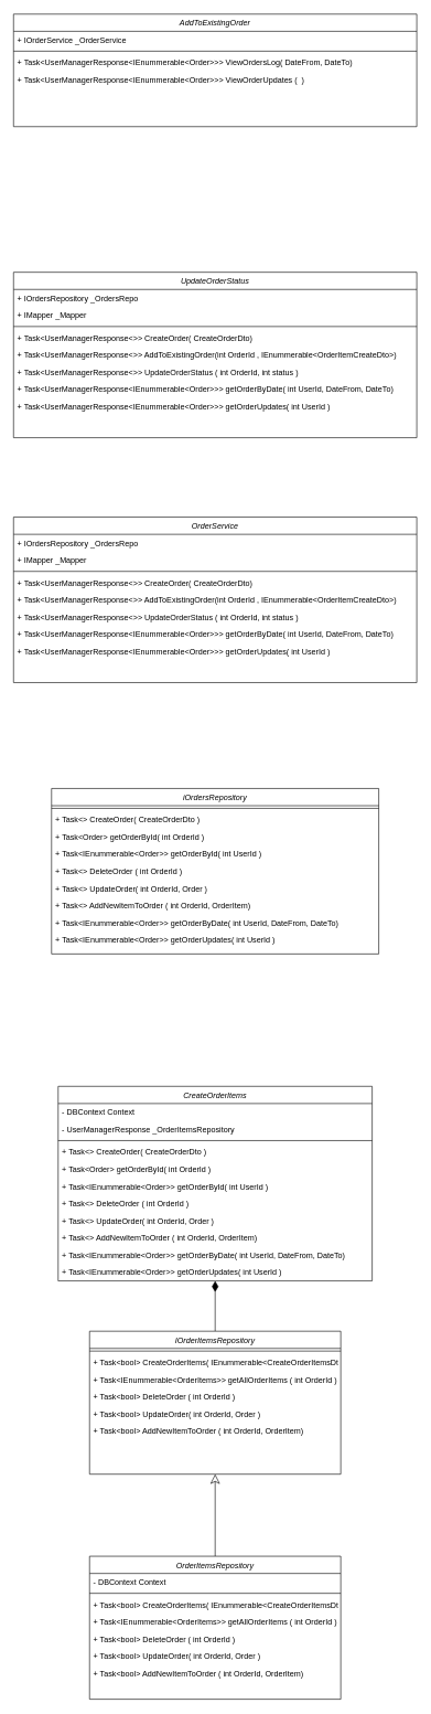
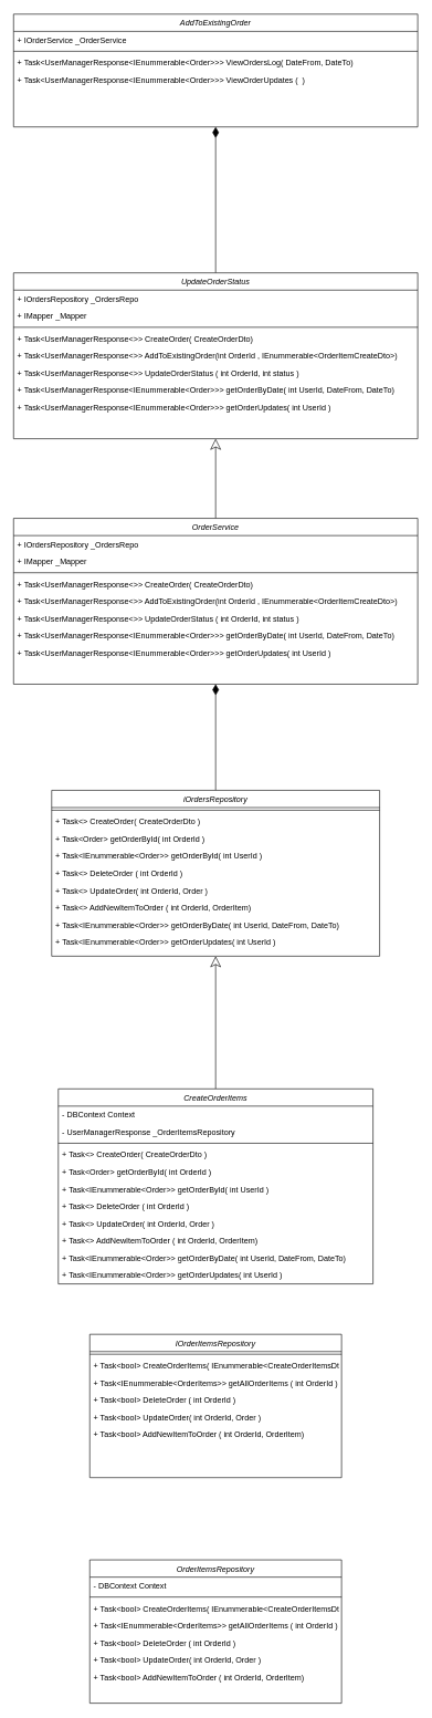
  <mxCell id="0" />
  <mxCell id="1" parent="0" />
- <mxCell id="2" style="edgeStyle=orthogonalEdgeStyle;rounded=0;orthogonalLoop=1;jettySize=auto;html=1;exitX=0.5;exitY=0;exitDx=0;exitDy=0;entryX=0.5;entryY=1;entryDx=0;entryDy=0;endArrow=classic;endFill=0;endSize=12;fontSize=14;" edge="1" parent="1" source="3" target="25"><mxGeometry relative="1" as="geometry" /></mxCell>
  <mxCell id="3" value="OrderItemsRepository" style="swimlane;fontStyle=2;align=center;verticalAlign=top;childLayout=stackLayout;horizontal=1;startSize=26;horizontalStack=0;resizeParent=1;resizeLast=0;collapsible=1;marginBottom=0;rounded=0;shadow=0;strokeWidth=1;" vertex="1" parent="1"><mxGeometry x="135" y="2350" width="380" height="216" as="geometry"><mxRectangle x="230" y="140" width="160" height="26" as="alternateBounds" /></mxGeometry></mxCell>
  <mxCell id="4" value="- DBContext Context" style="text;align=left;verticalAlign=top;spacingLeft=4;spacingRight=4;overflow=hidden;rotatable=0;points=[[0,0.5],[1,0.5]];portConstraint=eastwest;rounded=0;shadow=0;html=0;" vertex="1" parent="3"><mxGeometry y="26" width="380" height="26" as="geometry" /></mxCell>
  <mxCell id="5" value="" style="line;html=1;strokeWidth=1;align=left;verticalAlign=middle;spacingTop=-1;spacingLeft=3;spacingRight=3;rotatable=0;labelPosition=right;points=[];portConstraint=eastwest;" vertex="1" parent="3"><mxGeometry y="52" width="380" height="8" as="geometry" /></mxCell>
  <mxCell id="6" value="+ Task&lt;bool&gt; CreateOrderItems( IEnummerable&lt;CreateOrderItemsDto&gt;)" style="text;align=left;verticalAlign=top;spacingLeft=4;spacingRight=4;overflow=hidden;rotatable=0;points=[[0,0.5],[1,0.5]];portConstraint=eastwest;rounded=0;shadow=0;html=0;" vertex="1" parent="3"><mxGeometry y="60" width="380" height="26" as="geometry" /></mxCell>
  <mxCell id="7" value="+ Task&lt;IEnummerable&lt;OrderItems&gt;&gt; getAllOrderItems ( int OrderId )" style="text;align=left;verticalAlign=top;spacingLeft=4;spacingRight=4;overflow=hidden;rotatable=0;points=[[0,0.5],[1,0.5]];portConstraint=eastwest;rounded=0;shadow=0;html=0;" vertex="1" parent="3"><mxGeometry y="86" width="380" height="26" as="geometry" /></mxCell>
  <mxCell id="8" value="+ Task&lt;bool&gt; DeleteOrder ( int OrderId )" style="text;align=left;verticalAlign=top;spacingLeft=4;spacingRight=4;overflow=hidden;rotatable=0;points=[[0,0.5],[1,0.5]];portConstraint=eastwest;rounded=0;shadow=0;html=0;" vertex="1" parent="3"><mxGeometry y="112" width="380" height="26" as="geometry" /></mxCell>
  <mxCell id="9" value="+ Task&lt;bool&gt; UpdateOrder( int OrderId, Order )" style="text;align=left;verticalAlign=top;spacingLeft=4;spacingRight=4;overflow=hidden;rotatable=0;points=[[0,0.5],[1,0.5]];portConstraint=eastwest;rounded=0;shadow=0;html=0;" vertex="1" parent="3"><mxGeometry y="138" width="380" height="26" as="geometry" /></mxCell>
  <mxCell id="10" value="+ Task&lt;bool&gt; AddNewItemToOrder ( int OrderId, OrderItem)" style="text;align=left;verticalAlign=top;spacingLeft=4;spacingRight=4;overflow=hidden;rotatable=0;points=[[0,0.5],[1,0.5]];portConstraint=eastwest;rounded=0;shadow=0;html=0;" vertex="1" parent="3"><mxGeometry y="164" width="380" height="26" as="geometry" /></mxCell>
+ <mxCell id="11" style="edgeStyle=orthogonalEdgeStyle;rounded=0;orthogonalLoop=1;jettySize=auto;html=1;endArrow=classic;endFill=0;endSize=14;fontSize=14;entryX=0.5;entryY=1;entryDx=0;entryDy=0;" edge="1" parent="1" source="12" target="33"><mxGeometry relative="1" as="geometry"><mxPoint x="325" y="1510" as="targetPoint" /></mxGeometry></mxCell>
  <mxCell id="12" value="CreateOrderItems" style="swimlane;fontStyle=2;align=center;verticalAlign=top;childLayout=stackLayout;horizontal=1;startSize=26;horizontalStack=0;resizeParent=1;resizeLast=0;collapsible=1;marginBottom=0;rounded=0;shadow=0;strokeWidth=1;" vertex="1" parent="1"><mxGeometry x="87.5" y="1640" width="475" height="294" as="geometry"><mxRectangle x="230" y="140" width="160" height="26" as="alternateBounds" /></mxGeometry></mxCell>
  <mxCell id="13" value="- DBContext Context" style="text;align=left;verticalAlign=top;spacingLeft=4;spacingRight=4;overflow=hidden;rotatable=0;points=[[0,0.5],[1,0.5]];portConstraint=eastwest;rounded=0;shadow=0;html=0;" vertex="1" parent="12"><mxGeometry y="26" width="475" height="26" as="geometry" /></mxCell>
  <mxCell id="14" value="- UserManagerResponse _OrderItemsRepository" style="text;align=left;verticalAlign=top;spacingLeft=4;spacingRight=4;overflow=hidden;rotatable=0;points=[[0,0.5],[1,0.5]];portConstraint=eastwest;rounded=0;shadow=0;html=0;" vertex="1" parent="12"><mxGeometry y="52" width="475" height="26" as="geometry" /></mxCell>
  <mxCell id="15" value="" style="line;html=1;strokeWidth=1;align=left;verticalAlign=middle;spacingTop=-1;spacingLeft=3;spacingRight=3;rotatable=0;labelPosition=right;points=[];portConstraint=eastwest;" vertex="1" parent="12"><mxGeometry y="78" width="475" height="8" as="geometry" /></mxCell>
  <mxCell id="16" value="+ Task&lt;&gt; CreateOrder( CreateOrderDto )" style="text;align=left;verticalAlign=top;spacingLeft=4;spacingRight=4;overflow=hidden;rotatable=0;points=[[0,0.5],[1,0.5]];portConstraint=eastwest;rounded=0;shadow=0;html=0;" vertex="1" parent="12"><mxGeometry y="86" width="475" height="26" as="geometry" /></mxCell>
  <mxCell id="17" value="+ Task&lt;Order&gt; getOrderById( int OrderId )" style="text;align=left;verticalAlign=top;spacingLeft=4;spacingRight=4;overflow=hidden;rotatable=0;points=[[0,0.5],[1,0.5]];portConstraint=eastwest;rounded=0;shadow=0;html=0;" vertex="1" parent="12"><mxGeometry y="112" width="475" height="26" as="geometry" /></mxCell>
  <mxCell id="18" value="+ Task&lt;IEnummerable&lt;Order&gt;&gt; getOrderById( int UserId )" style="text;align=left;verticalAlign=top;spacingLeft=4;spacingRight=4;overflow=hidden;rotatable=0;points=[[0,0.5],[1,0.5]];portConstraint=eastwest;rounded=0;shadow=0;html=0;" vertex="1" parent="12"><mxGeometry y="138" width="475" height="26" as="geometry" /></mxCell>
  <mxCell id="19" value="+ Task&lt;&gt; DeleteOrder ( int OrderId )" style="text;align=left;verticalAlign=top;spacingLeft=4;spacingRight=4;overflow=hidden;rotatable=0;points=[[0,0.5],[1,0.5]];portConstraint=eastwest;rounded=0;shadow=0;html=0;" vertex="1" parent="12"><mxGeometry y="164" width="475" height="26" as="geometry" /></mxCell>
  <mxCell id="20" value="+ Task&lt;&gt; UpdateOrder( int OrderId, Order )" style="text;align=left;verticalAlign=top;spacingLeft=4;spacingRight=4;overflow=hidden;rotatable=0;points=[[0,0.5],[1,0.5]];portConstraint=eastwest;rounded=0;shadow=0;html=0;" vertex="1" parent="12"><mxGeometry y="190" width="475" height="26" as="geometry" /></mxCell>
  <mxCell id="21" value="+ Task&lt;&gt; AddNewItemToOrder ( int OrderId, OrderItem)" style="text;align=left;verticalAlign=top;spacingLeft=4;spacingRight=4;overflow=hidden;rotatable=0;points=[[0,0.5],[1,0.5]];portConstraint=eastwest;rounded=0;shadow=0;html=0;" vertex="1" parent="12"><mxGeometry y="216" width="475" height="26" as="geometry" /></mxCell>
  <mxCell id="22" value="+ Task&lt;IEnummerable&lt;Order&gt;&gt; getOrderByDate( int UserId, DateFrom, DateTo)" style="text;align=left;verticalAlign=top;spacingLeft=4;spacingRight=4;overflow=hidden;rotatable=0;points=[[0,0.5],[1,0.5]];portConstraint=eastwest;rounded=0;shadow=0;html=0;" vertex="1" parent="12"><mxGeometry y="242" width="475" height="26" as="geometry" /></mxCell>
  <mxCell id="23" value="+ Task&lt;IEnummerable&lt;Order&gt;&gt; getOrderUpdates( int UserId )" style="text;align=left;verticalAlign=top;spacingLeft=4;spacingRight=4;overflow=hidden;rotatable=0;points=[[0,0.5],[1,0.5]];portConstraint=eastwest;rounded=0;shadow=0;html=0;" vertex="1" parent="12"><mxGeometry y="268" width="475" height="26" as="geometry" /></mxCell>
- <mxCell id="24" style="edgeStyle=orthogonalEdgeStyle;rounded=0;orthogonalLoop=1;jettySize=auto;html=1;exitX=0.5;exitY=0;exitDx=0;exitDy=0;endArrow=diamondThin;endFill=1;endSize=14;fontSize=14;entryX=0.5;entryY=1;entryDx=0;entryDy=0;" edge="1" parent="1" source="25" target="12"><mxGeometry relative="1" as="geometry"><mxPoint x="325" y="1910" as="targetPoint" /></mxGeometry></mxCell>
  <mxCell id="25" value="IOrderItemsRepository" style="swimlane;fontStyle=2;align=center;verticalAlign=top;childLayout=stackLayout;horizontal=1;startSize=26;horizontalStack=0;resizeParent=1;resizeLast=0;collapsible=1;marginBottom=0;rounded=0;shadow=0;strokeWidth=1;" vertex="1" parent="1"><mxGeometry x="135" y="2010" width="380" height="216" as="geometry"><mxRectangle x="230" y="140" width="160" height="26" as="alternateBounds" /></mxGeometry></mxCell>
  <mxCell id="26" value="" style="line;html=1;strokeWidth=1;align=left;verticalAlign=middle;spacingTop=-1;spacingLeft=3;spacingRight=3;rotatable=0;labelPosition=right;points=[];portConstraint=eastwest;" vertex="1" parent="25"><mxGeometry y="26" width="380" height="8" as="geometry" /></mxCell>
  <mxCell id="27" value="+ Task&lt;bool&gt; CreateOrderItems( IEnummerable&lt;CreateOrderItemsDto&gt;)" style="text;align=left;verticalAlign=top;spacingLeft=4;spacingRight=4;overflow=hidden;rotatable=0;points=[[0,0.5],[1,0.5]];portConstraint=eastwest;rounded=0;shadow=0;html=0;" vertex="1" parent="25"><mxGeometry y="34" width="380" height="26" as="geometry" /></mxCell>
  <mxCell id="28" value="+ Task&lt;IEnummerable&lt;OrderItems&gt;&gt; getAllOrderItems ( int OrderId )" style="text;align=left;verticalAlign=top;spacingLeft=4;spacingRight=4;overflow=hidden;rotatable=0;points=[[0,0.5],[1,0.5]];portConstraint=eastwest;rounded=0;shadow=0;html=0;" vertex="1" parent="25"><mxGeometry y="60" width="380" height="26" as="geometry" /></mxCell>
  <mxCell id="29" value="+ Task&lt;bool&gt; DeleteOrder ( int OrderId )" style="text;align=left;verticalAlign=top;spacingLeft=4;spacingRight=4;overflow=hidden;rotatable=0;points=[[0,0.5],[1,0.5]];portConstraint=eastwest;rounded=0;shadow=0;html=0;" vertex="1" parent="25"><mxGeometry y="86" width="380" height="26" as="geometry" /></mxCell>
  <mxCell id="30" value="+ Task&lt;bool&gt; UpdateOrder( int OrderId, Order )" style="text;align=left;verticalAlign=top;spacingLeft=4;spacingRight=4;overflow=hidden;rotatable=0;points=[[0,0.5],[1,0.5]];portConstraint=eastwest;rounded=0;shadow=0;html=0;" vertex="1" parent="25"><mxGeometry y="112" width="380" height="26" as="geometry" /></mxCell>
  <mxCell id="31" value="+ Task&lt;bool&gt; AddNewItemToOrder ( int OrderId, OrderItem)" style="text;align=left;verticalAlign=top;spacingLeft=4;spacingRight=4;overflow=hidden;rotatable=0;points=[[0,0.5],[1,0.5]];portConstraint=eastwest;rounded=0;shadow=0;html=0;" vertex="1" parent="25"><mxGeometry y="138" width="380" height="26" as="geometry" /></mxCell>
+ <mxCell id="32" style="edgeStyle=orthogonalEdgeStyle;rounded=0;orthogonalLoop=1;jettySize=auto;html=1;exitX=0.5;exitY=0;exitDx=0;exitDy=0;entryX=0.5;entryY=1;entryDx=0;entryDy=0;endArrow=diamondThin;endFill=1;endSize=14;fontSize=14;" edge="1" parent="1" source="33" target="44"><mxGeometry relative="1" as="geometry" /></mxCell>
  <mxCell id="33" value="iOrdersRepository" style="swimlane;fontStyle=2;align=center;verticalAlign=top;childLayout=stackLayout;horizontal=1;startSize=26;horizontalStack=0;resizeParent=1;resizeLast=0;collapsible=1;marginBottom=0;rounded=0;shadow=0;strokeWidth=1;" vertex="1" parent="1"><mxGeometry x="77.5" y="1190" width="495" height="250" as="geometry"><mxRectangle x="230" y="140" width="160" height="26" as="alternateBounds" /></mxGeometry></mxCell>
  <mxCell id="34" value="" style="line;html=1;strokeWidth=1;align=left;verticalAlign=middle;spacingTop=-1;spacingLeft=3;spacingRight=3;rotatable=0;labelPosition=right;points=[];portConstraint=eastwest;" vertex="1" parent="33"><mxGeometry y="26" width="495" height="8" as="geometry" /></mxCell>
  <mxCell id="35" value="+ Task&lt;&gt; CreateOrder( CreateOrderDto )" style="text;align=left;verticalAlign=top;spacingLeft=4;spacingRight=4;overflow=hidden;rotatable=0;points=[[0,0.5],[1,0.5]];portConstraint=eastwest;rounded=0;shadow=0;html=0;" vertex="1" parent="33"><mxGeometry y="34" width="495" height="26" as="geometry" /></mxCell>
  <mxCell id="36" value="+ Task&lt;Order&gt; getOrderById( int OrderId )" style="text;align=left;verticalAlign=top;spacingLeft=4;spacingRight=4;overflow=hidden;rotatable=0;points=[[0,0.5],[1,0.5]];portConstraint=eastwest;rounded=0;shadow=0;html=0;" vertex="1" parent="33"><mxGeometry y="60" width="495" height="26" as="geometry" /></mxCell>
  <mxCell id="37" value="+ Task&lt;IEnummerable&lt;Order&gt;&gt; getOrderById( int UserId )" style="text;align=left;verticalAlign=top;spacingLeft=4;spacingRight=4;overflow=hidden;rotatable=0;points=[[0,0.5],[1,0.5]];portConstraint=eastwest;rounded=0;shadow=0;html=0;" vertex="1" parent="33"><mxGeometry y="86" width="495" height="26" as="geometry" /></mxCell>
  <mxCell id="38" value="+ Task&lt;&gt; DeleteOrder ( int OrderId )" style="text;align=left;verticalAlign=top;spacingLeft=4;spacingRight=4;overflow=hidden;rotatable=0;points=[[0,0.5],[1,0.5]];portConstraint=eastwest;rounded=0;shadow=0;html=0;" vertex="1" parent="33"><mxGeometry y="112" width="495" height="26" as="geometry" /></mxCell>
  <mxCell id="39" value="+ Task&lt;&gt; UpdateOrder( int OrderId, Order )" style="text;align=left;verticalAlign=top;spacingLeft=4;spacingRight=4;overflow=hidden;rotatable=0;points=[[0,0.5],[1,0.5]];portConstraint=eastwest;rounded=0;shadow=0;html=0;" vertex="1" parent="33"><mxGeometry y="138" width="495" height="26" as="geometry" /></mxCell>
  <mxCell id="40" value="+ Task&lt;&gt; AddNewItemToOrder ( int OrderId, OrderItem)" style="text;align=left;verticalAlign=top;spacingLeft=4;spacingRight=4;overflow=hidden;rotatable=0;points=[[0,0.5],[1,0.5]];portConstraint=eastwest;rounded=0;shadow=0;html=0;" vertex="1" parent="33"><mxGeometry y="164" width="495" height="26" as="geometry" /></mxCell>
  <mxCell id="41" value="+ Task&lt;IEnummerable&lt;Order&gt;&gt; getOrderByDate( int UserId, DateFrom, DateTo)" style="text;align=left;verticalAlign=top;spacingLeft=4;spacingRight=4;overflow=hidden;rotatable=0;points=[[0,0.5],[1,0.5]];portConstraint=eastwest;rounded=0;shadow=0;html=0;" vertex="1" parent="33"><mxGeometry y="190" width="495" height="26" as="geometry" /></mxCell>
  <mxCell id="42" value="+ Task&lt;IEnummerable&lt;Order&gt;&gt; getOrderUpdates( int UserId )" style="text;align=left;verticalAlign=top;spacingLeft=4;spacingRight=4;overflow=hidden;rotatable=0;points=[[0,0.5],[1,0.5]];portConstraint=eastwest;rounded=0;shadow=0;html=0;" vertex="1" parent="33"><mxGeometry y="216" width="495" height="26" as="geometry" /></mxCell>
+ <mxCell id="43" style="edgeStyle=orthogonalEdgeStyle;rounded=0;orthogonalLoop=1;jettySize=auto;html=1;exitX=0.5;exitY=0;exitDx=0;exitDy=0;entryX=0.5;entryY=1;entryDx=0;entryDy=0;endArrow=classic;endFill=0;endSize=14;fontSize=14;" edge="1" parent="1" source="44" target="54"><mxGeometry relative="1" as="geometry" /></mxCell>
  <mxCell id="44" value="OrderService" style="swimlane;fontStyle=2;align=center;verticalAlign=top;childLayout=stackLayout;horizontal=1;startSize=26;horizontalStack=0;resizeParent=1;resizeLast=0;collapsible=1;marginBottom=0;rounded=0;shadow=0;strokeWidth=1;" vertex="1" parent="1"><mxGeometry x="20" y="780" width="610" height="250" as="geometry"><mxRectangle x="230" y="140" width="160" height="26" as="alternateBounds" /></mxGeometry></mxCell>
  <mxCell id="45" value="+ IOrdersRepository _OrdersRepo" style="text;align=left;verticalAlign=top;spacingLeft=4;spacingRight=4;overflow=hidden;rotatable=0;points=[[0,0.5],[1,0.5]];portConstraint=eastwest;rounded=0;shadow=0;html=0;" vertex="1" parent="44"><mxGeometry y="26" width="610" height="26" as="geometry" /></mxCell>
  <mxCell id="46" value="+ IMapper _Mapper" style="text;align=left;verticalAlign=top;spacingLeft=4;spacingRight=4;overflow=hidden;rotatable=0;points=[[0,0.5],[1,0.5]];portConstraint=eastwest;rounded=0;shadow=0;html=0;" vertex="1" parent="44"><mxGeometry y="52" width="610" height="26" as="geometry" /></mxCell>
  <mxCell id="47" value="" style="line;html=1;strokeWidth=1;align=left;verticalAlign=middle;spacingTop=-1;spacingLeft=3;spacingRight=3;rotatable=0;labelPosition=right;points=[];portConstraint=eastwest;" vertex="1" parent="44"><mxGeometry y="78" width="610" height="8" as="geometry" /></mxCell>
  <mxCell id="48" value="+ Task&lt;UserManagerResponse&lt;&gt;&gt; CreateOrder( CreateOrderDto)" style="text;align=left;verticalAlign=top;spacingLeft=4;spacingRight=4;overflow=hidden;rotatable=0;points=[[0,0.5],[1,0.5]];portConstraint=eastwest;rounded=0;shadow=0;html=0;" vertex="1" parent="44"><mxGeometry y="86" width="610" height="26" as="geometry" /></mxCell>
  <mxCell id="49" value="+ Task&lt;UserManagerResponse&lt;&gt;&gt; AddToExistingOrder(int OrderId , IEnummerable&lt;OrderItemCreateDto&gt;)" style="text;align=left;verticalAlign=top;spacingLeft=4;spacingRight=4;overflow=hidden;rotatable=0;points=[[0,0.5],[1,0.5]];portConstraint=eastwest;rounded=0;shadow=0;html=0;" vertex="1" parent="44"><mxGeometry y="112" width="610" height="26" as="geometry" /></mxCell>
  <mxCell id="50" value="+ Task&lt;UserManagerResponse&lt;&gt;&gt; UpdateOrderStatus ( int OrderId, int status )" style="text;align=left;verticalAlign=top;spacingLeft=4;spacingRight=4;overflow=hidden;rotatable=0;points=[[0,0.5],[1,0.5]];portConstraint=eastwest;rounded=0;shadow=0;html=0;" vertex="1" parent="44"><mxGeometry y="138" width="610" height="26" as="geometry" /></mxCell>
  <mxCell id="51" value="+ Task&lt;UserManagerResponse&lt;IEnummerable&lt;Order&gt;&gt;&gt; getOrderByDate( int UserId, DateFrom, DateTo)" style="text;align=left;verticalAlign=top;spacingLeft=4;spacingRight=4;overflow=hidden;rotatable=0;points=[[0,0.5],[1,0.5]];portConstraint=eastwest;rounded=0;shadow=0;html=0;" vertex="1" parent="44"><mxGeometry y="164" width="610" height="26" as="geometry" /></mxCell>
  <mxCell id="52" value="+ Task&lt;UserManagerResponse&lt;IEnummerable&lt;Order&gt;&gt;&gt; getOrderUpdates( int UserId )" style="text;align=left;verticalAlign=top;spacingLeft=4;spacingRight=4;overflow=hidden;rotatable=0;points=[[0,0.5],[1,0.5]];portConstraint=eastwest;rounded=0;shadow=0;html=0;" vertex="1" parent="44"><mxGeometry y="190" width="610" height="26" as="geometry" /></mxCell>
+ <mxCell id="53" style="edgeStyle=orthogonalEdgeStyle;rounded=0;orthogonalLoop=1;jettySize=auto;html=1;entryX=0.5;entryY=1;entryDx=0;entryDy=0;endArrow=diamondThin;endFill=1;endSize=14;" edge="1" parent="1" source="54" target="63"><mxGeometry relative="1" as="geometry" /></mxCell>
  <mxCell id="54" value="UpdateOrderStatus" style="swimlane;fontStyle=2;align=center;verticalAlign=top;childLayout=stackLayout;horizontal=1;startSize=26;horizontalStack=0;resizeParent=1;resizeLast=0;collapsible=1;marginBottom=0;rounded=0;shadow=0;strokeWidth=1;" vertex="1" parent="1"><mxGeometry x="20" y="410" width="610" height="250" as="geometry"><mxRectangle x="230" y="140" width="160" height="26" as="alternateBounds" /></mxGeometry></mxCell>
  <mxCell id="55" value="+ IOrdersRepository _OrdersRepo" style="text;align=left;verticalAlign=top;spacingLeft=4;spacingRight=4;overflow=hidden;rotatable=0;points=[[0,0.5],[1,0.5]];portConstraint=eastwest;rounded=0;shadow=0;html=0;" vertex="1" parent="54"><mxGeometry y="26" width="610" height="26" as="geometry" /></mxCell>
  <mxCell id="56" value="+ IMapper _Mapper" style="text;align=left;verticalAlign=top;spacingLeft=4;spacingRight=4;overflow=hidden;rotatable=0;points=[[0,0.5],[1,0.5]];portConstraint=eastwest;rounded=0;shadow=0;html=0;" vertex="1" parent="54"><mxGeometry y="52" width="610" height="26" as="geometry" /></mxCell>
  <mxCell id="57" value="" style="line;html=1;strokeWidth=1;align=left;verticalAlign=middle;spacingTop=-1;spacingLeft=3;spacingRight=3;rotatable=0;labelPosition=right;points=[];portConstraint=eastwest;" vertex="1" parent="54"><mxGeometry y="78" width="610" height="8" as="geometry" /></mxCell>
  <mxCell id="58" value="+ Task&lt;UserManagerResponse&lt;&gt;&gt; CreateOrder( CreateOrderDto)" style="text;align=left;verticalAlign=top;spacingLeft=4;spacingRight=4;overflow=hidden;rotatable=0;points=[[0,0.5],[1,0.5]];portConstraint=eastwest;rounded=0;shadow=0;html=0;" vertex="1" parent="54"><mxGeometry y="86" width="610" height="26" as="geometry" /></mxCell>
  <mxCell id="59" value="+ Task&lt;UserManagerResponse&lt;&gt;&gt; AddToExistingOrder(int OrderId , IEnummerable&lt;OrderItemCreateDto&gt;)" style="text;align=left;verticalAlign=top;spacingLeft=4;spacingRight=4;overflow=hidden;rotatable=0;points=[[0,0.5],[1,0.5]];portConstraint=eastwest;rounded=0;shadow=0;html=0;" vertex="1" parent="54"><mxGeometry y="112" width="610" height="26" as="geometry" /></mxCell>
  <mxCell id="60" value="+ Task&lt;UserManagerResponse&lt;&gt;&gt; UpdateOrderStatus ( int OrderId, int status )" style="text;align=left;verticalAlign=top;spacingLeft=4;spacingRight=4;overflow=hidden;rotatable=0;points=[[0,0.5],[1,0.5]];portConstraint=eastwest;rounded=0;shadow=0;html=0;" vertex="1" parent="54"><mxGeometry y="138" width="610" height="26" as="geometry" /></mxCell>
  <mxCell id="61" value="+ Task&lt;UserManagerResponse&lt;IEnummerable&lt;Order&gt;&gt;&gt; getOrderByDate( int UserId, DateFrom, DateTo)" style="text;align=left;verticalAlign=top;spacingLeft=4;spacingRight=4;overflow=hidden;rotatable=0;points=[[0,0.5],[1,0.5]];portConstraint=eastwest;rounded=0;shadow=0;html=0;" vertex="1" parent="54"><mxGeometry y="164" width="610" height="26" as="geometry" /></mxCell>
  <mxCell id="62" value="+ Task&lt;UserManagerResponse&lt;IEnummerable&lt;Order&gt;&gt;&gt; getOrderUpdates( int UserId )" style="text;align=left;verticalAlign=top;spacingLeft=4;spacingRight=4;overflow=hidden;rotatable=0;points=[[0,0.5],[1,0.5]];portConstraint=eastwest;rounded=0;shadow=0;html=0;" vertex="1" parent="54"><mxGeometry y="190" width="610" height="26" as="geometry" /></mxCell>
  <mxCell id="63" value="AddToExistingOrder" style="swimlane;fontStyle=2;align=center;verticalAlign=top;childLayout=stackLayout;horizontal=1;startSize=26;horizontalStack=0;resizeParent=1;resizeLast=0;collapsible=1;marginBottom=0;rounded=0;shadow=0;strokeWidth=1;" vertex="1" parent="1"><mxGeometry x="20" y="20" width="610" height="170" as="geometry"><mxRectangle x="230" y="140" width="160" height="26" as="alternateBounds" /></mxGeometry></mxCell>
  <mxCell id="64" value="+ IOrderService _OrderService" style="text;align=left;verticalAlign=top;spacingLeft=4;spacingRight=4;overflow=hidden;rotatable=0;points=[[0,0.5],[1,0.5]];portConstraint=eastwest;rounded=0;shadow=0;html=0;" vertex="1" parent="63"><mxGeometry y="26" width="610" height="26" as="geometry" /></mxCell>
  <mxCell id="65" value="" style="line;html=1;strokeWidth=1;align=left;verticalAlign=middle;spacingTop=-1;spacingLeft=3;spacingRight=3;rotatable=0;labelPosition=right;points=[];portConstraint=eastwest;" vertex="1" parent="63"><mxGeometry y="52" width="610" height="8" as="geometry" /></mxCell>
  <mxCell id="66" value="+ Task&lt;UserManagerResponse&lt;IEnummerable&lt;Order&gt;&gt;&gt; ViewOrdersLog( DateFrom, DateTo)" style="text;align=left;verticalAlign=top;spacingLeft=4;spacingRight=4;overflow=hidden;rotatable=0;points=[[0,0.5],[1,0.5]];portConstraint=eastwest;rounded=0;shadow=0;html=0;" vertex="1" parent="63"><mxGeometry y="60" width="610" height="26" as="geometry" /></mxCell>
  <mxCell id="67" value="+ Task&lt;UserManagerResponse&lt;IEnummerable&lt;Order&gt;&gt;&gt; ViewOrderUpdates (  )" style="text;align=left;verticalAlign=top;spacingLeft=4;spacingRight=4;overflow=hidden;rotatable=0;points=[[0,0.5],[1,0.5]];portConstraint=eastwest;rounded=0;shadow=0;html=0;" vertex="1" parent="63"><mxGeometry y="86" width="610" height="26" as="geometry" /></mxCell>
